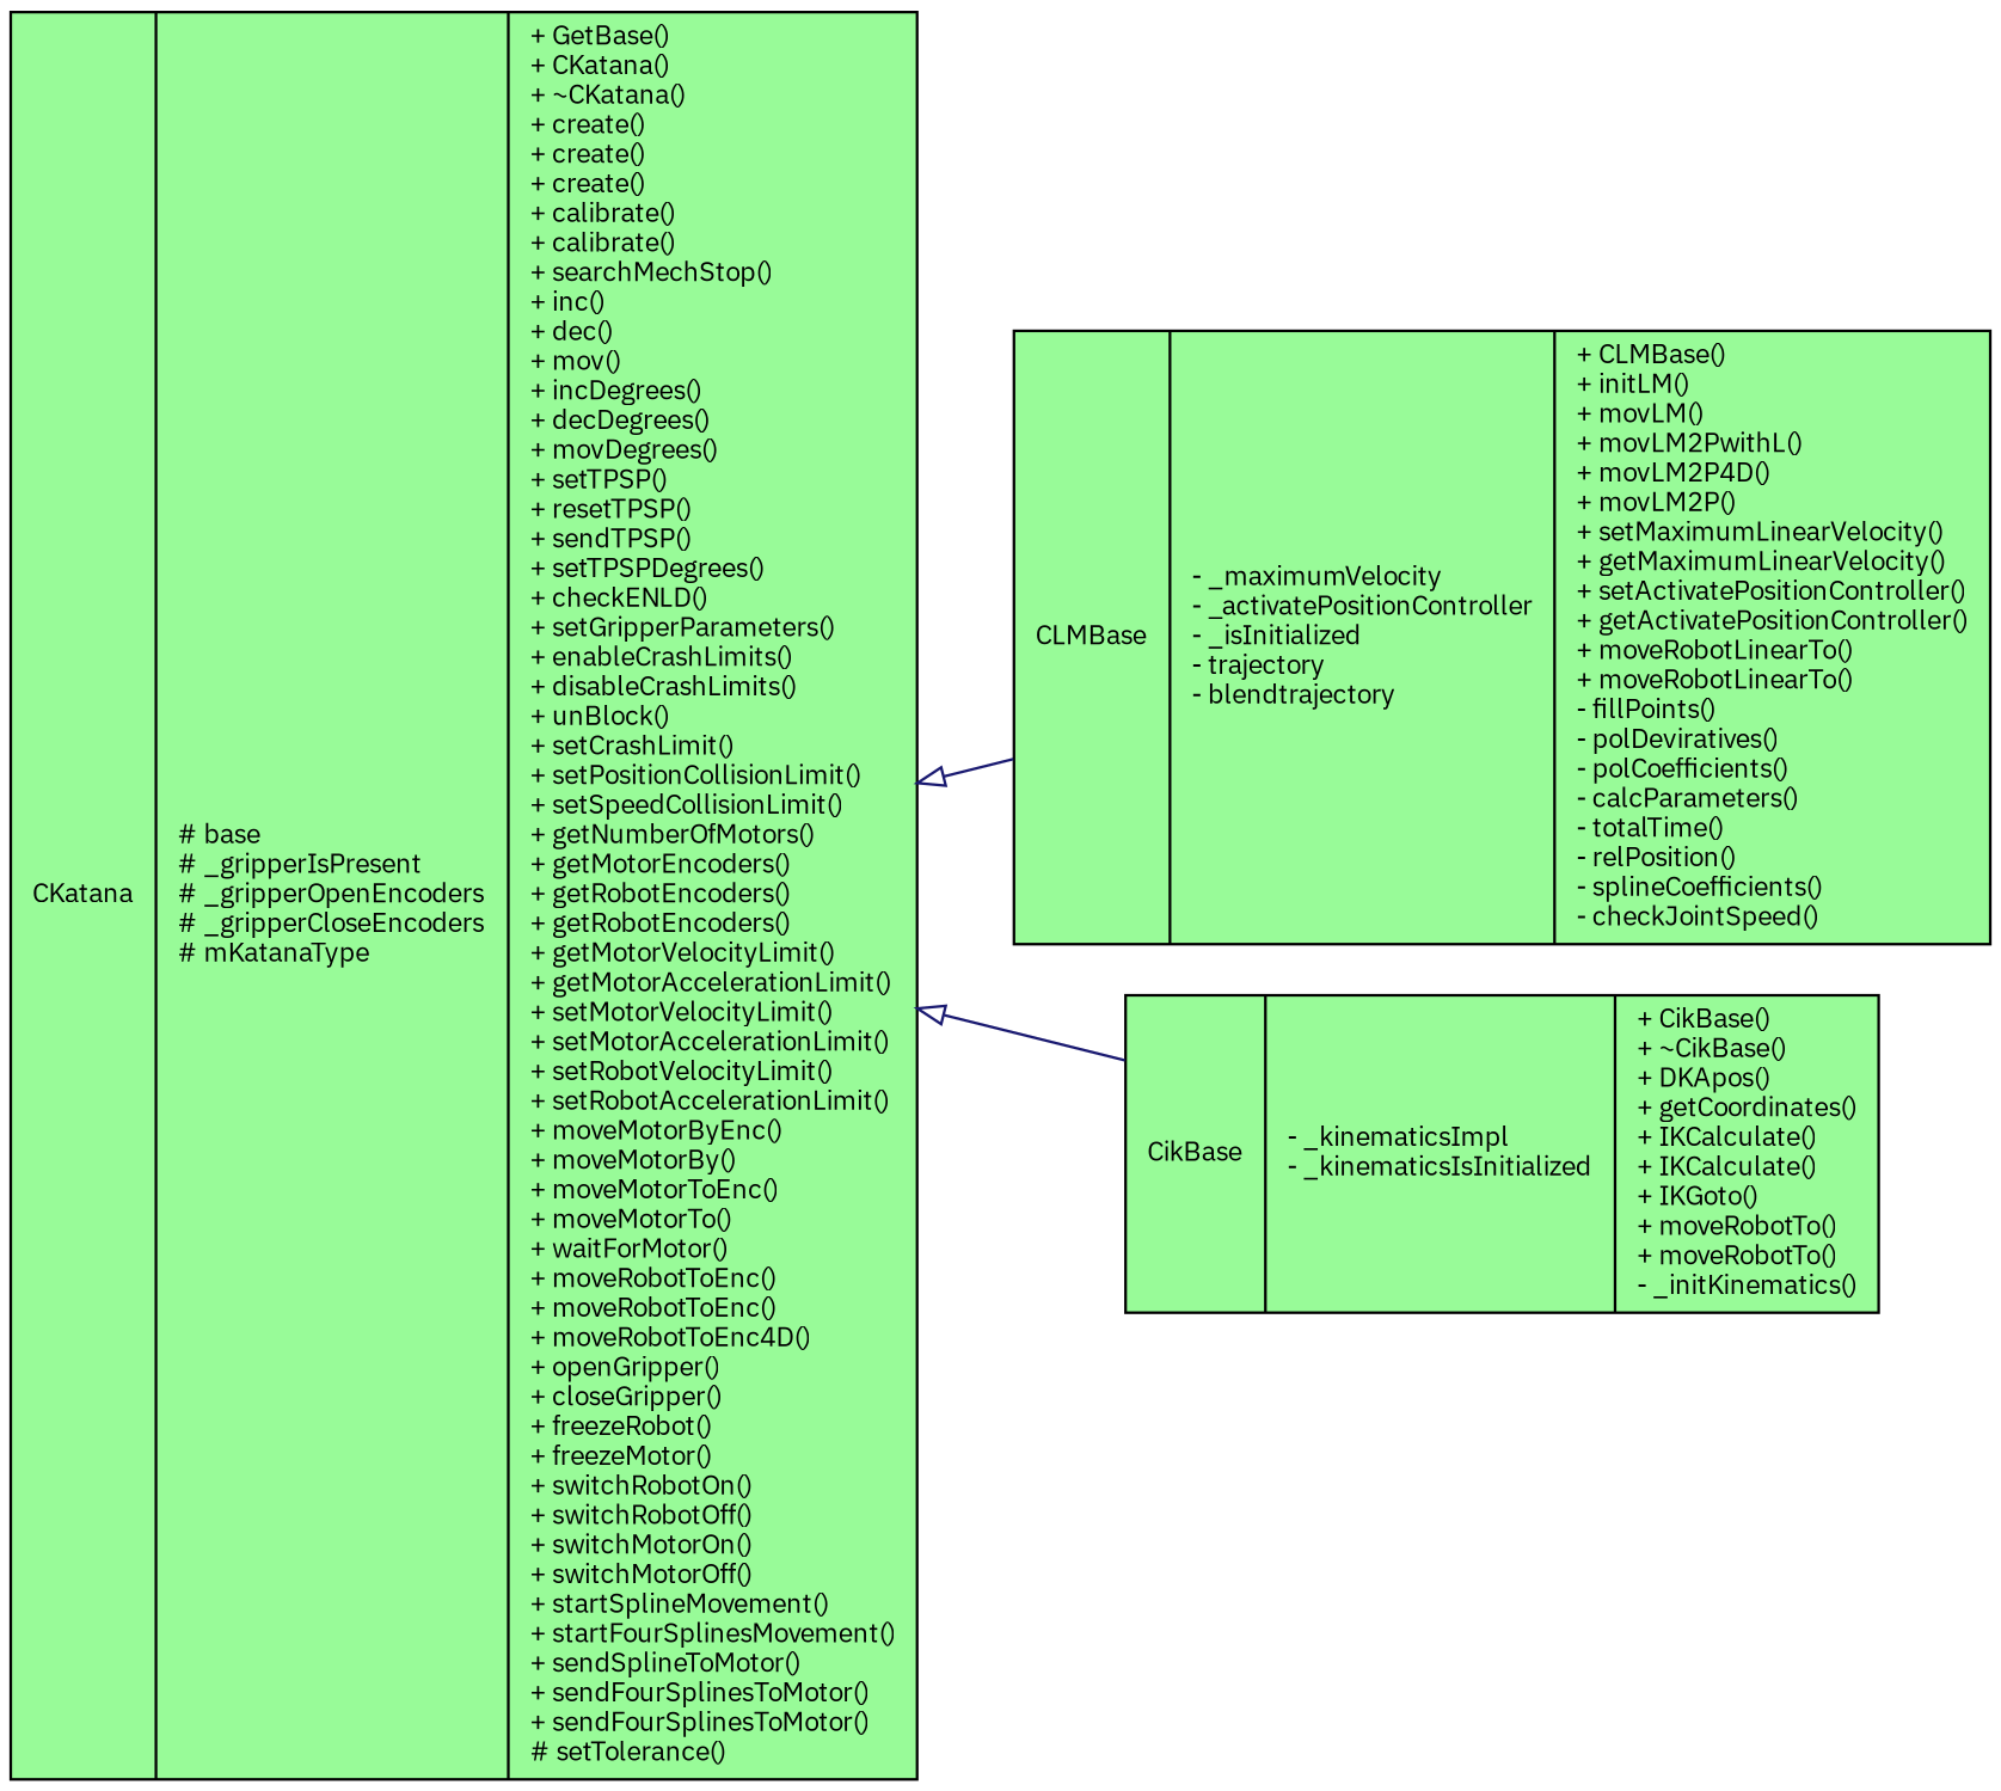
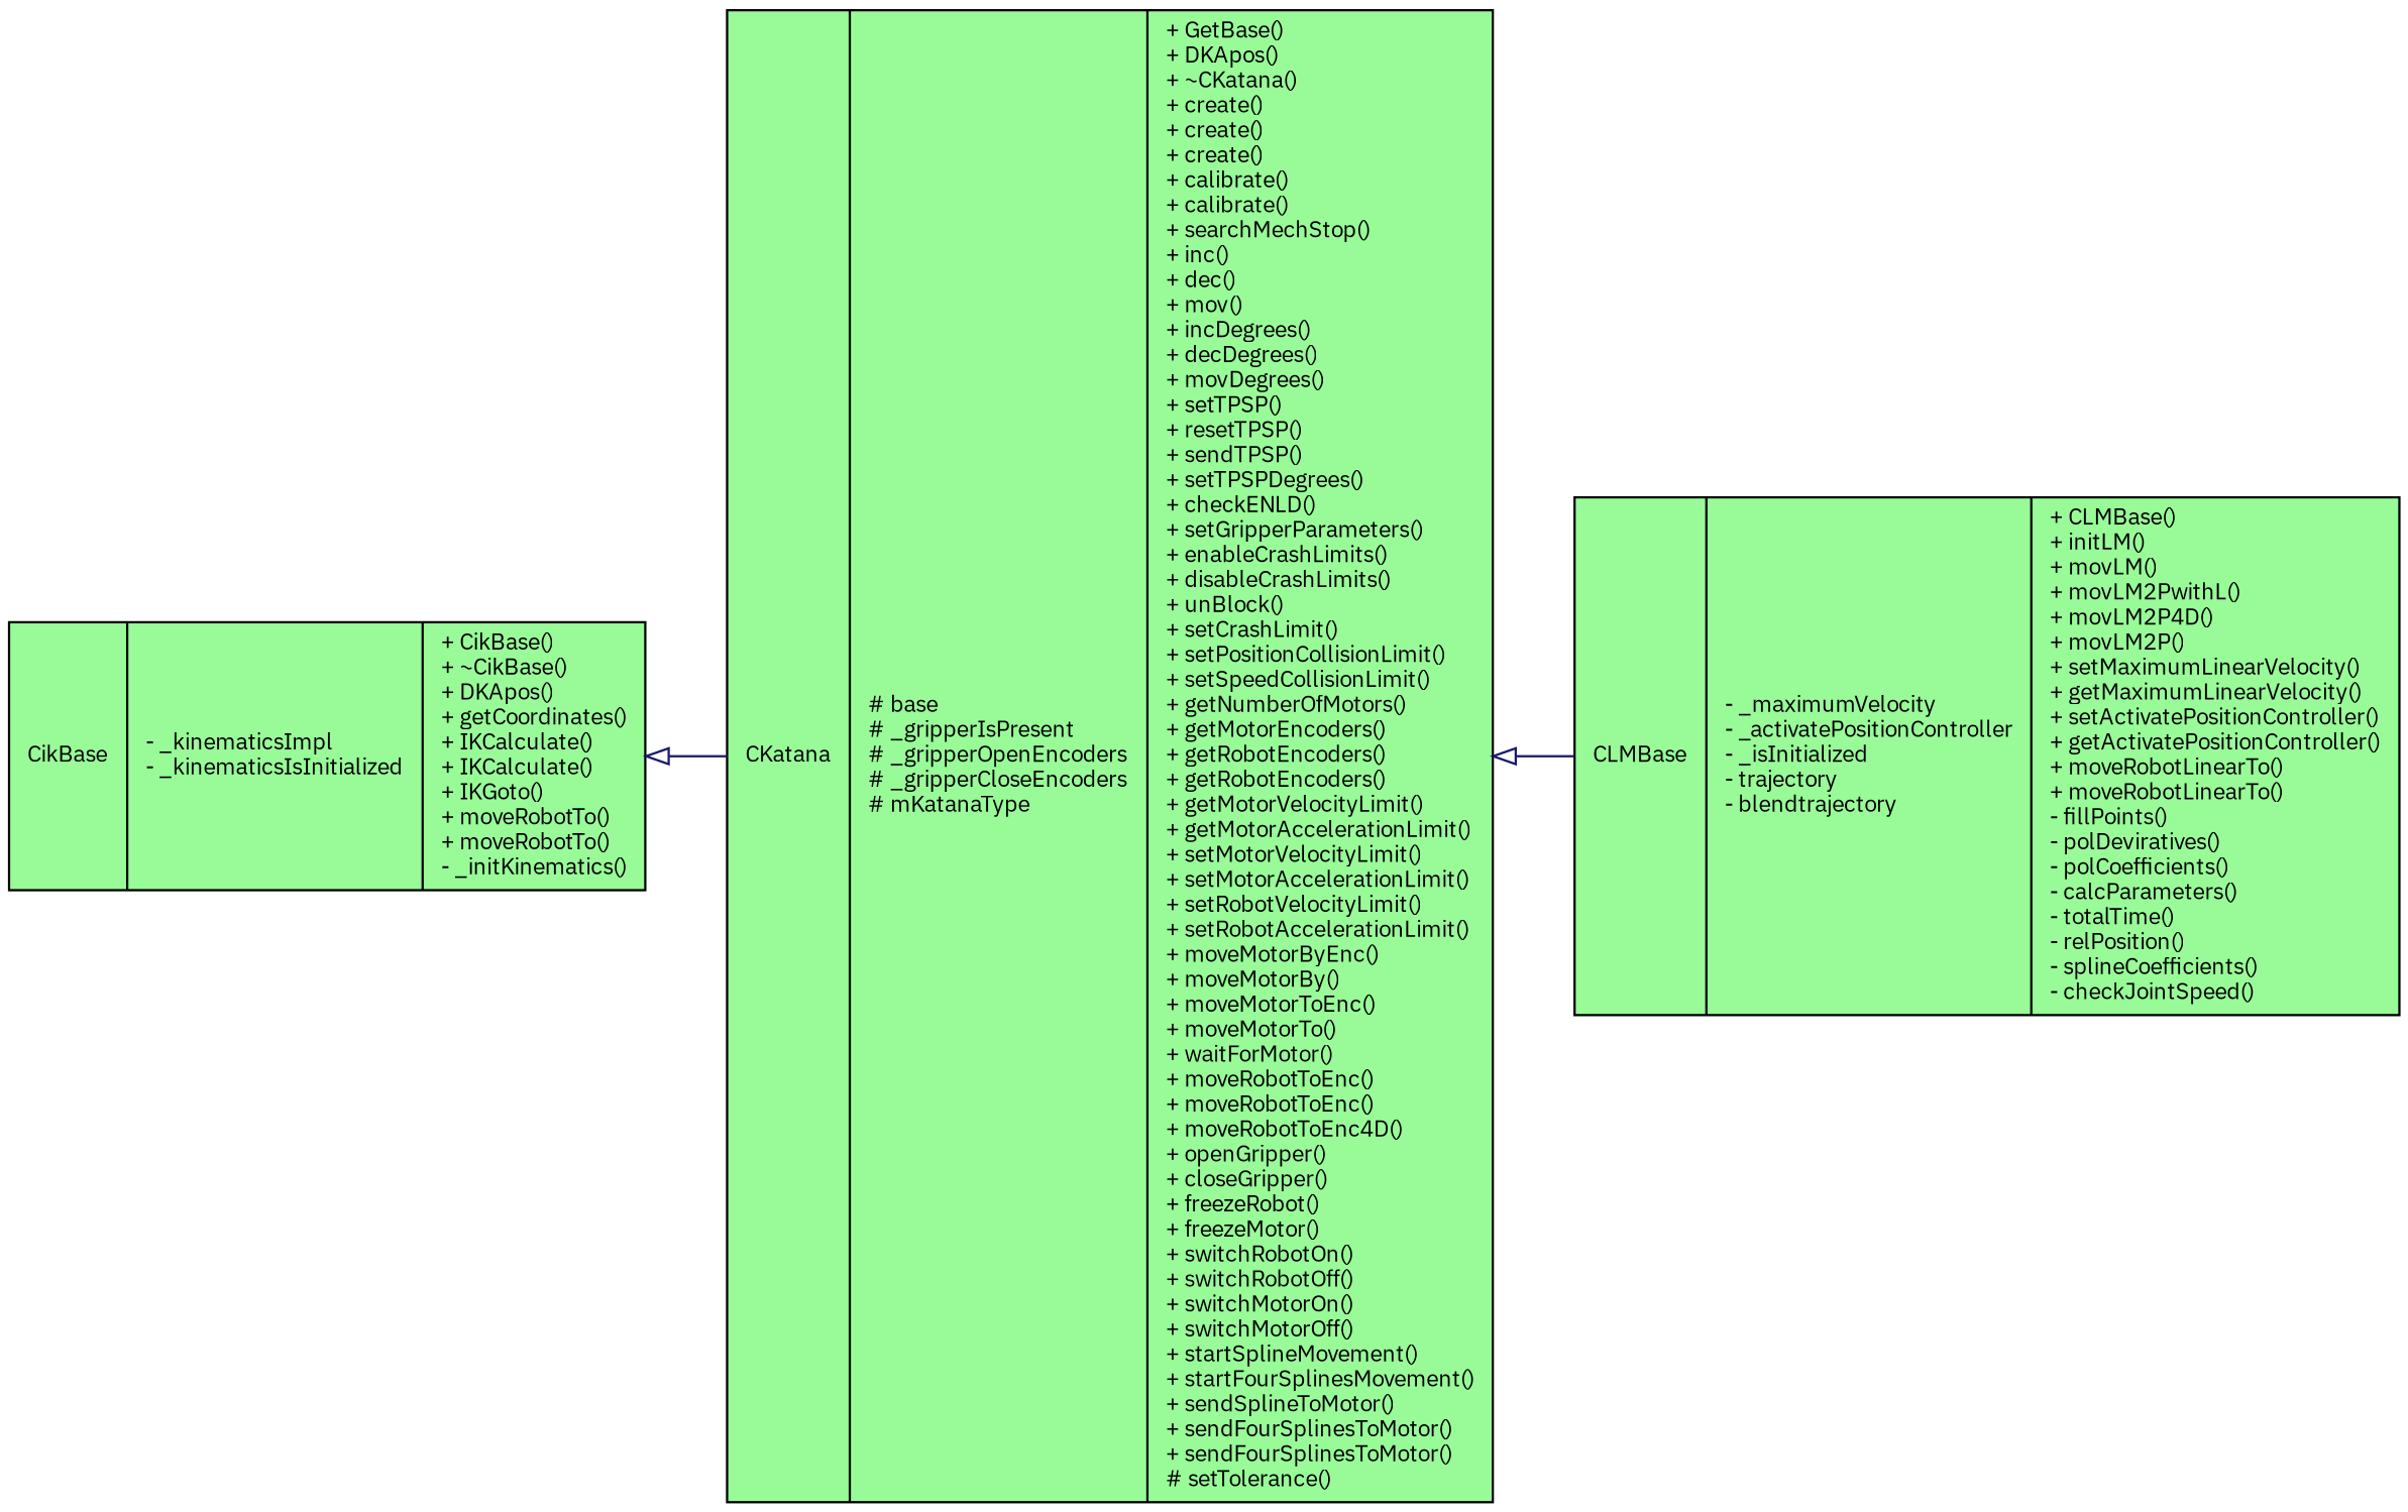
  digraph {
    fontname="IBM Plex Sans"
    rankdir=LR
    node [color=black fillcolor=palegreen fontname="IBM Plex Sans" fontsize=10 shape=record style=filled]
    edge [arrowtail=empty color=midnightblue dir=back fontname="IBM Plex Sans" fontsize=10 labelfontname="FreeSans.ttf" labelfontsize=10 style=solid]
    n1 [fontcolor=black height=0.2 label="{CLMBase\n|- _maximumVelocity\l- _activatePositionController\l- _isInitialized\l- trajectory\l- blendtrajectory\l|+ CLMBase()\l+ initLM()\l+ movLM()\l+ movLM2PwithL()\l+ movLM2P4D()\l+ movLM2P()\l+ setMaximumLinearVelocity()\l+ getMaximumLinearVelocity()\l+ setActivatePositionController()\l+ getActivatePositionController()\l+ moveRobotLinearTo()\l+ moveRobotLinearTo()\l- fillPoints()\l- polDeviratives()\l- polCoefficients()\l- calcParameters()\l- totalTime()\l- relPosition()\l- splineCoefficients()\l- checkJointSpeed()\l}" width=0.4]
    n2 [height=0.2 label="{CikBase\n|- _kinematicsImpl\l- _kinematicsIsInitialized\l|+ CikBase()\l+ ~CikBase()\l+ DKApos()\l+ getCoordinates()\l+ IKCalculate()\l+ IKCalculate()\l+ IKGoto()\l+ moveRobotTo()\l+ moveRobotTo()\l- _initKinematics()\l}" width=0.4]
-   n3 [height=0.2 label="{CKatana\n|# base\l# _gripperIsPresent\l# _gripperOpenEncoders\l# _gripperCloseEncoders\l# mKatanaType\l|+ GetBase()\l+ CKatana()\l+ ~CKatana()\l+ create()\l+ create()\l+ create()\l+ calibrate()\l+ calibrate()\l+ searchMechStop()\l+ inc()\l+ dec()\l+ mov()\l+ incDegrees()\l+ decDegrees()\l+ movDegrees()\l+ setTPSP()\l+ resetTPSP()\l+ sendTPSP()\l+ setTPSPDegrees()\l+ checkENLD()\l+ setGripperParameters()\l+ enableCrashLimits()\l+ disableCrashLimits()\l+ unBlock()\l+ setCrashLimit()\l+ setPositionCollisionLimit()\l+ setSpeedCollisionLimit()\l+ getNumberOfMotors()\l+ getMotorEncoders()\l+ getRobotEncoders()\l+ getRobotEncoders()\l+ getMotorVelocityLimit()\l+ getMotorAccelerationLimit()\l+ setMotorVelocityLimit()\l+ setMotorAccelerationLimit()\l+ setRobotVelocityLimit()\l+ setRobotAccelerationLimit()\l+ moveMotorByEnc()\l+ moveMotorBy()\l+ moveMotorToEnc()\l+ moveMotorTo()\l+ waitForMotor()\l+ moveRobotToEnc()\l+ moveRobotToEnc()\l+ moveRobotToEnc4D()\l+ openGripper()\l+ closeGripper()\l+ freezeRobot()\l+ freezeMotor()\l+ switchRobotOn()\l+ switchRobotOff()\l+ switchMotorOn()\l+ switchMotorOff()\l+ startSplineMovement()\l+ startFourSplinesMovement()\l+ sendSplineToMotor()\l+ sendFourSplinesToMotor()\l+ sendFourSplinesToMotor()\l# setTolerance()\l}" width=0.4]
+   n3 [height=0.2 label="{CKatana\n|# base\l# _gripperIsPresent\l# _gripperOpenEncoders\l# _gripperCloseEncoders\l# mKatanaType\l|+ GetBase()\l+ DKApos()\l+ ~CKatana()\l+ create()\l+ create()\l+ create()\l+ calibrate()\l+ calibrate()\l+ searchMechStop()\l+ inc()\l+ dec()\l+ mov()\l+ incDegrees()\l+ decDegrees()\l+ movDegrees()\l+ setTPSP()\l+ resetTPSP()\l+ sendTPSP()\l+ setTPSPDegrees()\l+ checkENLD()\l+ setGripperParameters()\l+ enableCrashLimits()\l+ disableCrashLimits()\l+ unBlock()\l+ setCrashLimit()\l+ setPositionCollisionLimit()\l+ setSpeedCollisionLimit()\l+ getNumberOfMotors()\l+ getMotorEncoders()\l+ getRobotEncoders()\l+ getRobotEncoders()\l+ getMotorVelocityLimit()\l+ getMotorAccelerationLimit()\l+ setMotorVelocityLimit()\l+ setMotorAccelerationLimit()\l+ setRobotVelocityLimit()\l+ setRobotAccelerationLimit()\l+ moveMotorByEnc()\l+ moveMotorBy()\l+ moveMotorToEnc()\l+ moveMotorTo()\l+ waitForMotor()\l+ moveRobotToEnc()\l+ moveRobotToEnc()\l+ moveRobotToEnc4D()\l+ openGripper()\l+ closeGripper()\l+ freezeRobot()\l+ freezeMotor()\l+ switchRobotOn()\l+ switchRobotOff()\l+ switchMotorOn()\l+ switchMotorOff()\l+ startSplineMovement()\l+ startFourSplinesMovement()\l+ sendSplineToMotor()\l+ sendFourSplinesToMotor()\l+ sendFourSplinesToMotor()\l# setTolerance()\l}" width=0.4]
    n3 -> n1
-   n3 -> n2
+   n2 -> n3
  }
